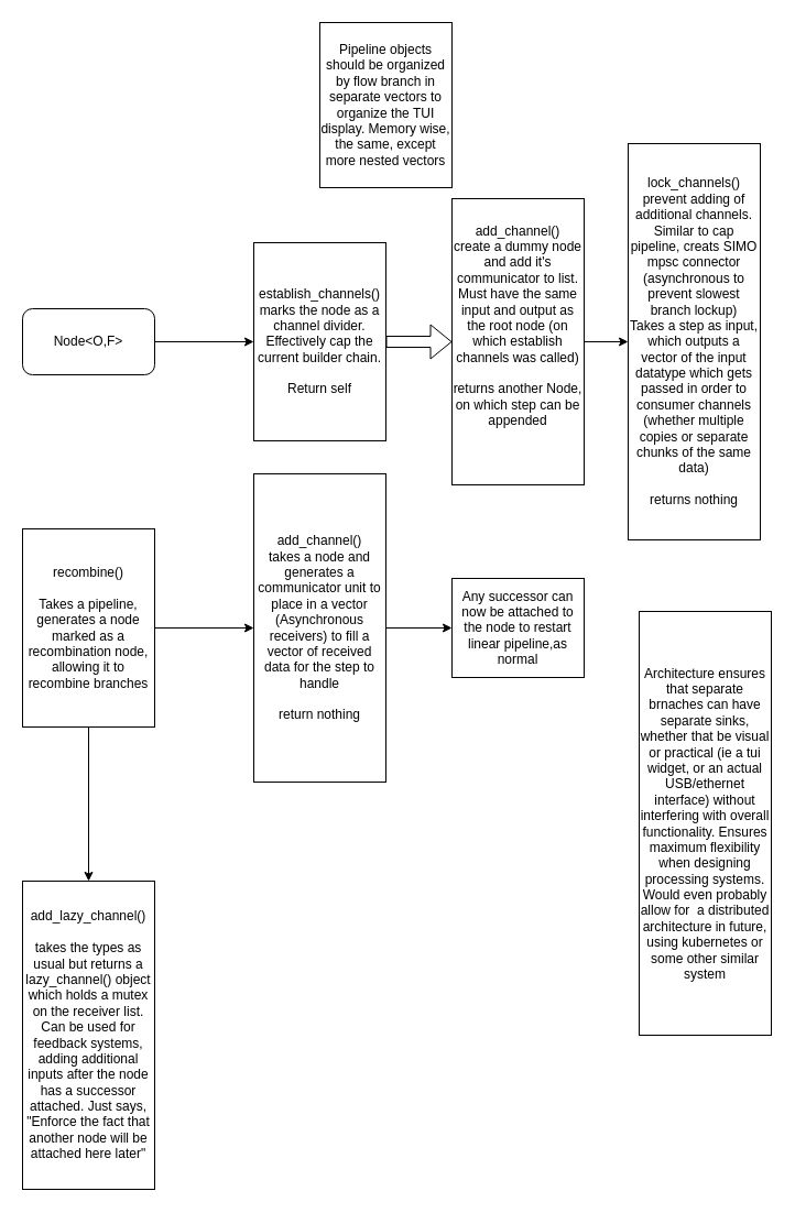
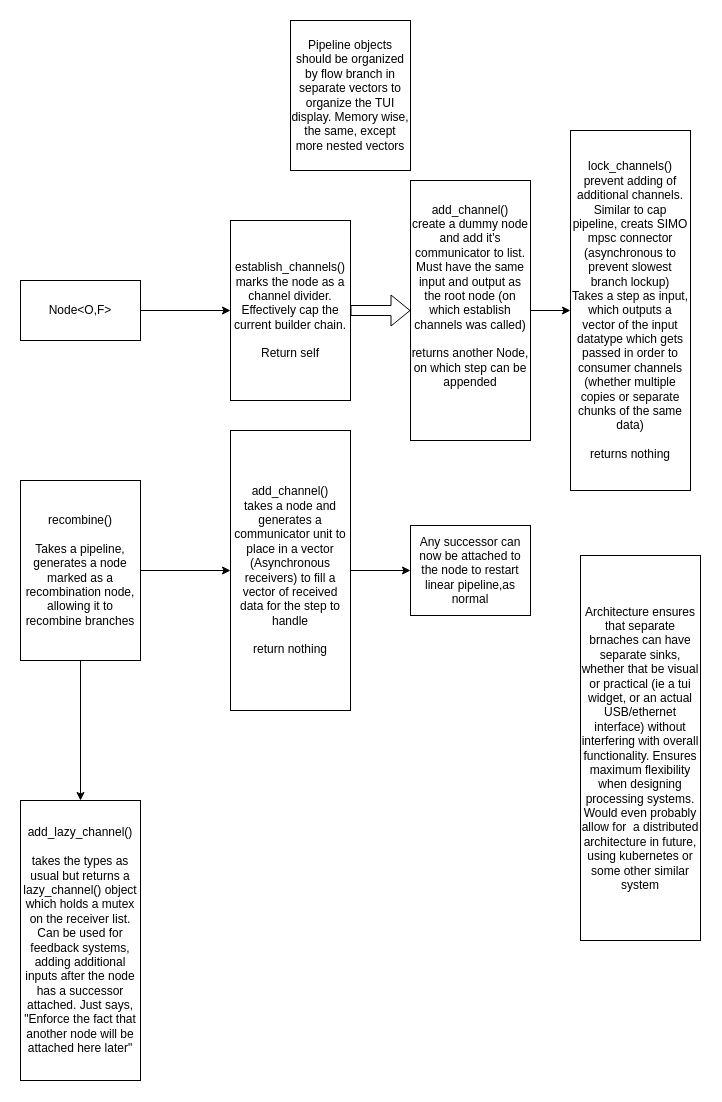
  <mxCell id="0" />
  <mxCell id="1" parent="0" />
  <mxCell id="2" value="" style="edgeStyle=orthogonalEdgeStyle;rounded=0;orthogonalLoop=1;jettySize=auto;html=1;" edge="1" parent="1" source="3" target="6"><mxGeometry relative="1" as="geometry" /></mxCell>
- <mxCell id="3" value="Node&amp;lt;O,F&amp;gt;" style="whiteSpace=wrap;html=1;rounded=1;" vertex="1" parent="1"><mxGeometry x="20" y="280" width="120" height="60" as="geometry" /></mxCell>
+ <mxCell id="3" value="Node&amp;lt;O,F&amp;gt;" style="rounded=0;whiteSpace=wrap;html=1;" vertex="1" parent="1"><mxGeometry x="20" y="280" width="120" height="60" as="geometry" /></mxCell>
  <mxCell id="4" value="" style="edgeStyle=orthogonalEdgeStyle;rounded=0;orthogonalLoop=1;jettySize=auto;html=1;" edge="1" parent="1" source="5" target="9"><mxGeometry relative="1" as="geometry" /></mxCell>
  <mxCell id="5" value="add_channel()&lt;div&gt;create a dummy node and add it's communicator to list. Must have the same input and output as the root node (on which establish channels was called)&lt;br&gt;&lt;br&gt;returns another Node, on which step can be appended&lt;/div&gt;&lt;div&gt;&lt;br&gt;&lt;/div&gt;&lt;div&gt;&lt;br&gt;&lt;/div&gt;" style="whiteSpace=wrap;html=1;rounded=0;" vertex="1" parent="1"><mxGeometry x="410" y="180" width="120" height="260" as="geometry" /></mxCell>
  <mxCell id="6" value="establish_channels()&lt;br&gt;marks the node as a channel divider. Effectively cap the current builder chain.&lt;br&gt;&lt;br&gt;Return self" style="whiteSpace=wrap;html=1;rounded=0;" vertex="1" parent="1"><mxGeometry x="230" y="220" width="120" height="180" as="geometry" /></mxCell>
  <mxCell id="7" value="" style="shape=flexArrow;endArrow=classic;html=1;rounded=0;" edge="1" parent="1" source="6" target="5"><mxGeometry width="50" height="50" relative="1" as="geometry"><mxPoint x="750" y="400" as="sourcePoint" /><mxPoint x="800" y="350" as="targetPoint" /></mxGeometry></mxCell>
  <mxCell id="8" value="Pipeline objects should be organized by flow branch in separate vectors to organize the TUI display. Memory wise, the same, except more nested vectors" style="rounded=0;whiteSpace=wrap;html=1;" vertex="1" parent="1"><mxGeometry x="290" y="20" width="120" height="150" as="geometry" /></mxCell>
  <mxCell id="9" value="lock_channels()&lt;br&gt;prevent adding of additional channels. Similar to cap pipeline, creats SIMO mpsc connector (asynchronous to prevent slowest branch lockup)&lt;br&gt;Takes a step as input, which outputs a vector of the input datatype which gets passed in order to consumer channels (whether multiple copies or separate chunks of the same data)&lt;br&gt;&lt;br&gt;returns nothing" style="whiteSpace=wrap;html=1;rounded=0;" vertex="1" parent="1"><mxGeometry x="570" y="130" width="120" height="360" as="geometry" /></mxCell>
  <mxCell id="10" value="" style="edgeStyle=orthogonalEdgeStyle;rounded=0;orthogonalLoop=1;jettySize=auto;html=1;" edge="1" parent="1" source="12" target="14"><mxGeometry relative="1" as="geometry" /></mxCell>
  <mxCell id="11" value="" style="edgeStyle=orthogonalEdgeStyle;rounded=0;orthogonalLoop=1;jettySize=auto;html=1;" edge="1" parent="1" source="12" target="16"><mxGeometry relative="1" as="geometry" /></mxCell>
  <mxCell id="12" value="recombine()&lt;br&gt;&lt;br&gt;Takes a pipeline, generates a node marked as a recombination node, allowing it to recombine branches" style="rounded=0;whiteSpace=wrap;html=1;" vertex="1" parent="1"><mxGeometry x="20" y="480" width="120" height="180" as="geometry" /></mxCell>
  <mxCell id="13" value="" style="edgeStyle=orthogonalEdgeStyle;rounded=0;orthogonalLoop=1;jettySize=auto;html=1;" edge="1" parent="1" source="14" target="15"><mxGeometry relative="1" as="geometry" /></mxCell>
  <mxCell id="14" value="add_channel()&lt;br&gt;takes a node and generates a communicator unit to place in a vector (Asynchronous receivers) to fill a vector of received data for the step to handle&lt;br&gt;&lt;br&gt;return nothing" style="whiteSpace=wrap;html=1;rounded=0;" vertex="1" parent="1"><mxGeometry x="230" y="430" width="120" height="280" as="geometry" /></mxCell>
  <mxCell id="15" value="Any successor can now be attached to the node to restart linear pipeline,as normal" style="whiteSpace=wrap;html=1;rounded=0;" vertex="1" parent="1"><mxGeometry x="410" y="525" width="120" height="90" as="geometry" /></mxCell>
  <mxCell id="16" value="add_lazy_channel()&lt;div&gt;&lt;br&gt;takes the types as usual but returns a lazy_channel() object which holds a mutex on the receiver list. Can be used for feedback systems, adding additional inputs after the node has a successor attached. Just says, &quot;Enforce the fact that another node will be attached here later&quot;&lt;/div&gt;" style="whiteSpace=wrap;html=1;rounded=0;" vertex="1" parent="1"><mxGeometry x="20" y="800" width="120" height="280" as="geometry" /></mxCell>
  <mxCell id="17" value="Architecture ensures that separate brnaches can have separate sinks, whether that be visual or practical (ie a tui widget, or an actual USB/ethernet interface) without interfering with overall functionality. Ensures maximum flexibility when designing processing systems. Would even probably allow for&amp;nbsp; a distributed architecture in future, using kubernetes or some other similar system" style="rounded=0;whiteSpace=wrap;html=1;" vertex="1" parent="1"><mxGeometry x="580" y="555" width="120" height="385" as="geometry" /></mxCell>
